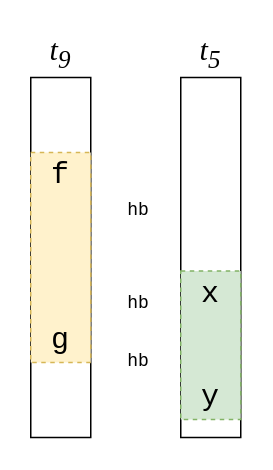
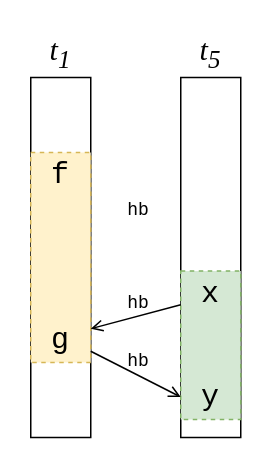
  <mxCell id="0" />
  <mxCell id="1" parent="0" />
  <mxCell id="2" value="" style="rounded=0;whiteSpace=wrap;html=1;" parent="1" vertex="1"><mxGeometry x="20" y="51" width="40" height="240" as="geometry" /></mxCell>
- <mxCell id="3" value="t&lt;span style=&quot;font-size: 20px&quot;&gt;&lt;sub&gt;9&lt;/sub&gt;&lt;/span&gt;" style="text;html=1;strokeColor=none;fillColor=none;align=center;verticalAlign=middle;whiteSpace=wrap;rounded=0;dashed=1;fontSize=20;fontFamily=Times New Roman;fontStyle=2" parent="1" vertex="1"><mxGeometry x="20" y="20" width="40" height="30" as="geometry" /></mxCell>
+ <mxCell id="3" value="t&lt;span style=&quot;font-size: 20px&quot;&gt;&lt;sub&gt;1&lt;/sub&gt;&lt;/span&gt;" style="text;html=1;strokeColor=none;fillColor=none;align=center;verticalAlign=middle;whiteSpace=wrap;rounded=0;dashed=1;fontSize=20;fontFamily=Times New Roman;fontStyle=2" parent="1" vertex="1"><mxGeometry x="20" y="20" width="40" height="30" as="geometry" /></mxCell>
  <mxCell id="4" value="" style="rounded=0;whiteSpace=wrap;html=1;fontFamily=Times New Roman;fontSize=20;fillColor=#fff2cc;strokeColor=#d6b656;dashed=1;" parent="1" vertex="1"><mxGeometry x="20" y="101" width="40" height="140" as="geometry" /></mxCell>
  <mxCell id="5" value="f" style="text;html=1;strokeColor=none;fillColor=none;align=center;verticalAlign=middle;whiteSpace=wrap;rounded=0;dashed=1;fontSize=20;fontFamily=Courier New;fontStyle=0" parent="1" vertex="1"><mxGeometry x="20" y="101" width="40" height="30" as="geometry" /></mxCell>
  <mxCell id="6" value="g" style="text;html=1;strokeColor=none;fillColor=none;align=center;verticalAlign=middle;whiteSpace=wrap;rounded=0;dashed=1;fontSize=20;fontFamily=Courier New;fontStyle=0" parent="1" vertex="1"><mxGeometry x="20" y="211" width="40" height="30" as="geometry" /></mxCell>
  <mxCell id="7" value="" style="rounded=0;whiteSpace=wrap;html=1;" parent="1" vertex="1"><mxGeometry x="120" y="51" width="40" height="240" as="geometry" /></mxCell>
  <mxCell id="8" value="&lt;span style=&quot;font-size: 20px&quot;&gt;t&lt;sub&gt;5&lt;/sub&gt;&lt;/span&gt;" style="text;html=1;strokeColor=none;fillColor=none;align=center;verticalAlign=middle;whiteSpace=wrap;rounded=0;dashed=1;fontSize=20;fontFamily=Times New Roman;fontStyle=2" parent="1" vertex="1"><mxGeometry x="120" y="20" width="40" height="30" as="geometry" /></mxCell>
  <mxCell id="9" value="" style="rounded=0;whiteSpace=wrap;html=1;fontFamily=Times New Roman;fontSize=20;fillColor=#d5e8d4;strokeColor=#82b366;dashed=1;" parent="1" vertex="1"><mxGeometry x="120" y="180" width="40" height="99" as="geometry" /></mxCell>
+ <mxCell id="10" style="rounded=0;orthogonalLoop=1;jettySize=auto;html=1;exitX=0;exitY=0.75;exitDx=0;exitDy=0;entryX=1;entryY=0.25;entryDx=0;entryDy=0;endArrow=open;endFill=0;" parent="1" source="11" target="6" edge="1"><mxGeometry relative="1" as="geometry" /></mxCell>
  <mxCell id="11" value="x" style="text;html=1;strokeColor=none;fillColor=none;align=center;verticalAlign=middle;whiteSpace=wrap;rounded=0;dashed=1;fontSize=20;fontFamily=Courier New;fontStyle=0" parent="1" vertex="1"><mxGeometry x="120" y="180" width="40" height="30" as="geometry" /></mxCell>
+ <mxCell id="12" style="edgeStyle=none;rounded=0;orthogonalLoop=1;jettySize=auto;html=1;exitX=1;exitY=0.75;exitDx=0;exitDy=0;entryX=0;entryY=0.5;entryDx=0;entryDy=0;fontFamily=Courier New;fontSize=12;endArrow=open;endFill=0;" parent="1" source="6" target="13" edge="1"><mxGeometry relative="1" as="geometry" /></mxCell>
  <mxCell id="13" value="y" style="text;html=1;strokeColor=none;fillColor=none;align=center;verticalAlign=middle;whiteSpace=wrap;rounded=0;dashed=1;fontSize=20;fontFamily=Courier New;fontStyle=0" parent="1" vertex="1"><mxGeometry x="120" y="249" width="40" height="30" as="geometry" /></mxCell>
  <mxCell id="14" value="hb" style="text;html=1;strokeColor=none;fillColor=none;align=center;verticalAlign=middle;whiteSpace=wrap;rounded=0;dashed=1;fontFamily=Courier New;fontSize=12;rotation=0;" parent="1" vertex="1"><mxGeometry x="72" y="130" width="40" height="20" as="geometry" /></mxCell>
  <mxCell id="15" value="hb" style="text;html=1;strokeColor=none;fillColor=none;align=center;verticalAlign=middle;whiteSpace=wrap;rounded=0;dashed=1;fontFamily=Courier New;fontSize=12;rotation=0;" parent="1" vertex="1"><mxGeometry x="72" y="231" width="40" height="20" as="geometry" /></mxCell>
  <mxCell id="16" value="hb" style="text;html=1;strokeColor=none;fillColor=none;align=center;verticalAlign=middle;whiteSpace=wrap;rounded=0;dashed=1;fontFamily=Courier New;fontSize=12;rotation=0;" parent="1" vertex="1"><mxGeometry x="72" y="192" width="40" height="20" as="geometry" /></mxCell>
